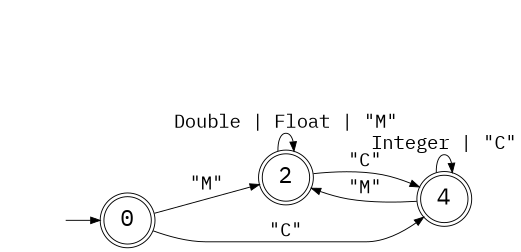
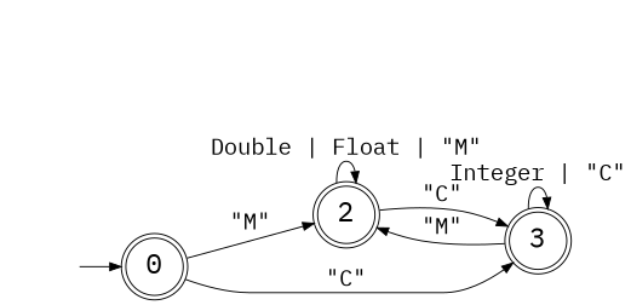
  digraph {
    fontname="IBM Plex Mono"
    labeljust=l
    labelloc=t
    nojustify=true
    rankdir=LR
    node [fontname="IBM Plex Mono" fontsize=25 style=invis]
    edge [fontsize=20 fontname="IBM Plex Mono" minlen=2]
    I0 [width=0]
    n2 [label=0 shape=doublecircle style=""]
    n3 [label=2 shape=doublecircle style=""]
-   n4 [label=4 shape=doublecircle style=""]
+   n4 [label=3 shape=doublecircle style=""]
    F0 [width=0]
    F2 [width=0]
    F3 [width=0]
    I0 -> n2 [minlen=""]
    n2 -> n3 [label="\"M\""]
    n2 -> n4 [label="\"C\"" minlen=""]
    n3 -> n3 [label="Double | Float | \"M\""]
    n3 -> n4 [label="\"C\""]
    n4 -> n3 [label="\"M\""]
    n4 -> n4 [label="Integer | \"C\"" minlen=""]
  }
